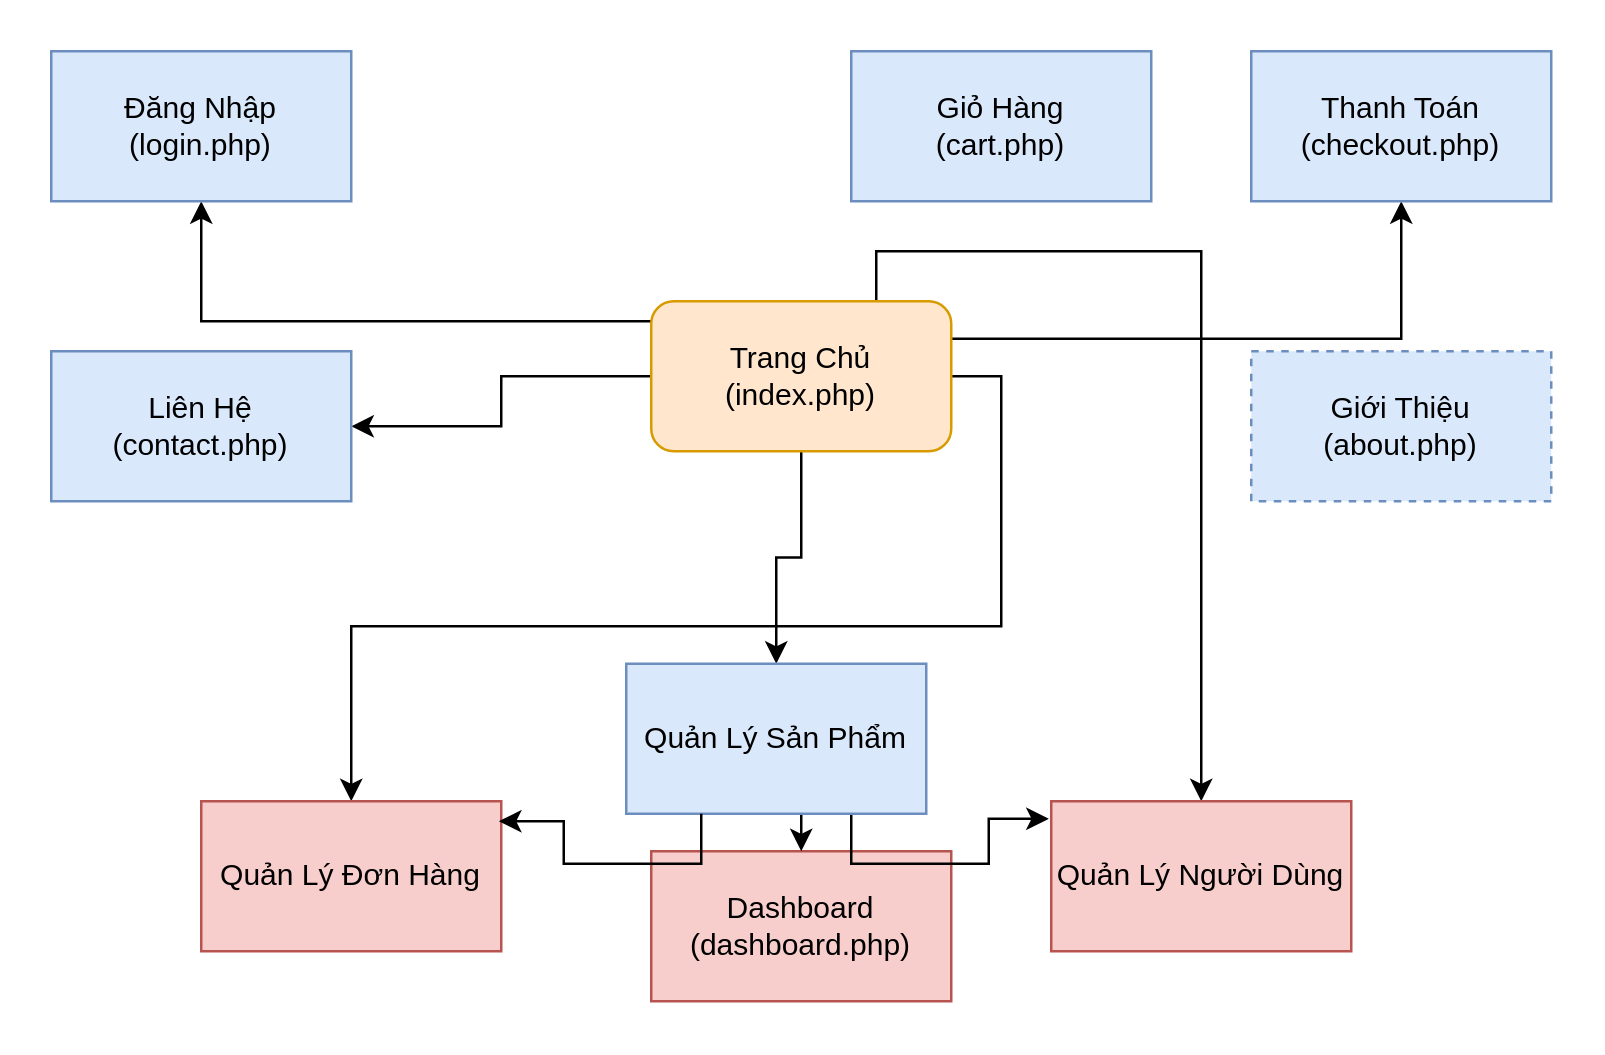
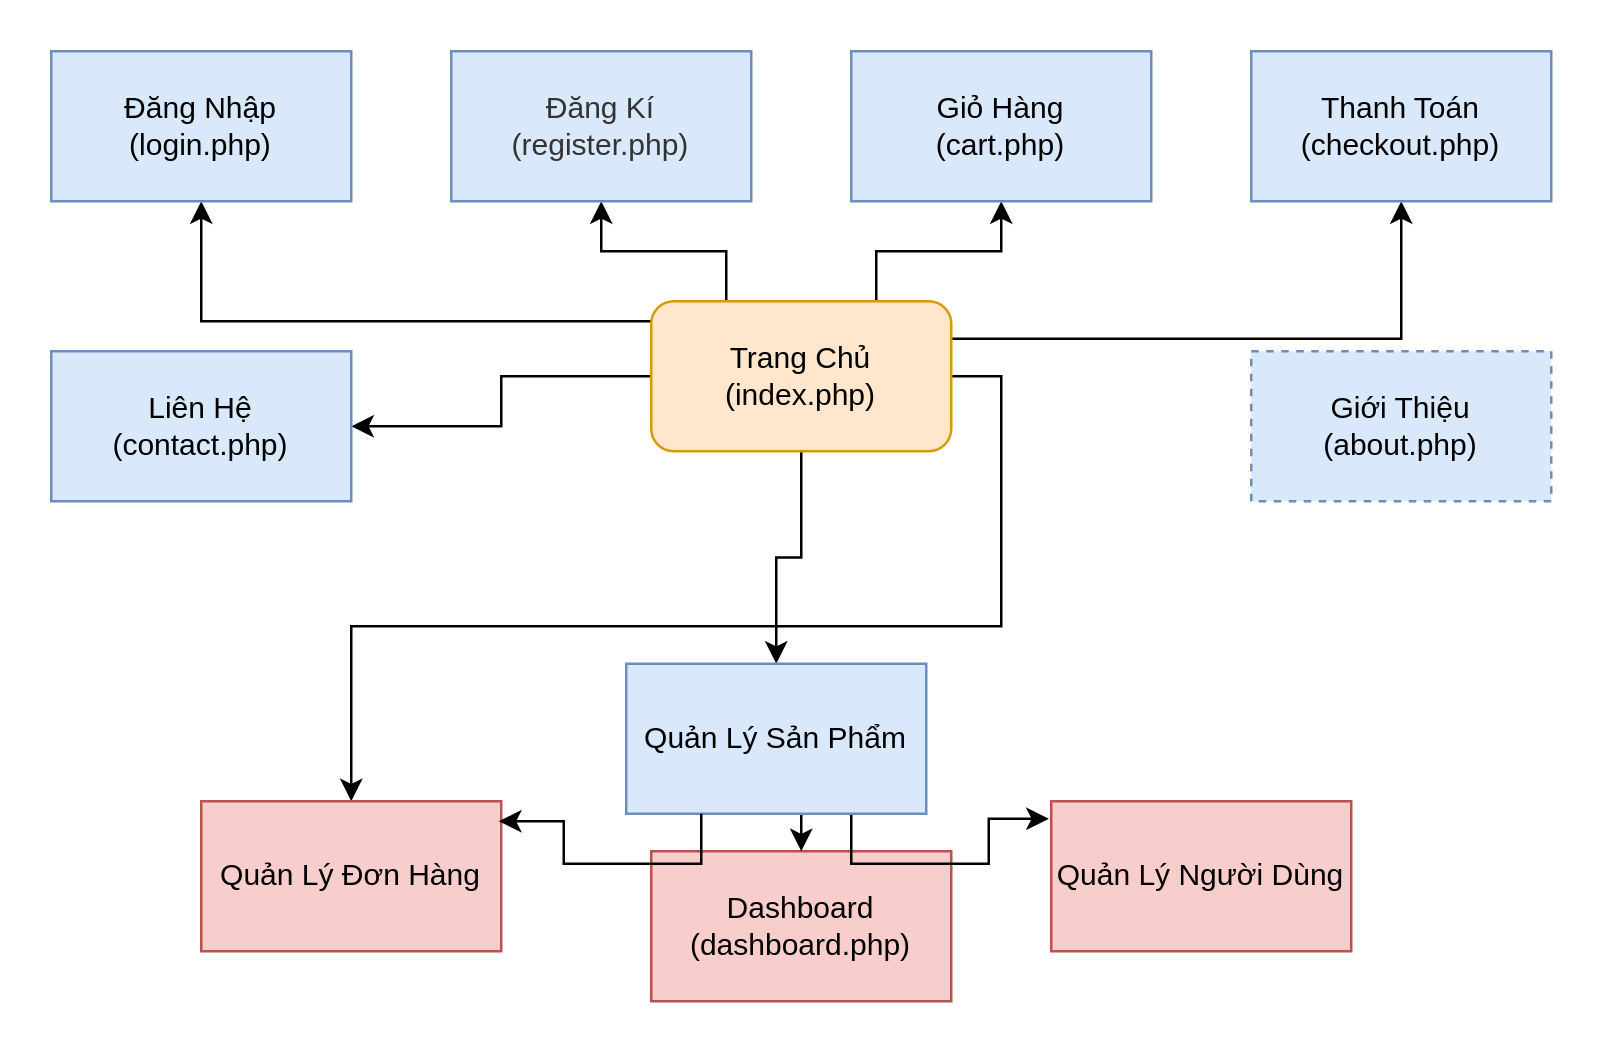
  <mxCell id="0" />
  <mxCell id="1" parent="0" />
  <mxCell id="2" style="edgeStyle=orthogonalEdgeStyle;rounded=0;orthogonalLoop=1;jettySize=auto;html=1;exitX=0.5;exitY=1;exitDx=0;exitDy=0;entryX=0.5;entryY=0;entryDx=0;entryDy=0;" edge="1" parent="1" source="9" target="20"><mxGeometry relative="1" as="geometry" /></mxCell>
  <mxCell id="3" style="edgeStyle=orthogonalEdgeStyle;rounded=0;orthogonalLoop=1;jettySize=auto;html=1;exitX=0;exitY=0.5;exitDx=0;exitDy=0;" edge="1" parent="1" source="9" target="14"><mxGeometry relative="1" as="geometry" /></mxCell>
  <mxCell id="4" style="edgeStyle=orthogonalEdgeStyle;rounded=0;orthogonalLoop=1;jettySize=auto;html=1;exitX=0.008;exitY=0.133;exitDx=0;exitDy=0;entryX=0.5;entryY=1;entryDx=0;entryDy=0;exitPerimeter=0;" edge="1" parent="1" source="9" target="10"><mxGeometry relative="1" as="geometry" /></mxCell>
- <mxCell id="6" style="edgeStyle=orthogonalEdgeStyle;rounded=0;orthogonalLoop=1;jettySize=auto;html=1;exitX=0.75;exitY=0;exitDx=0;exitDy=0;" edge="1" parent="1" source="9" target="21"><mxGeometry relative="1" as="geometry" /></mxCell>
+ <mxCell id="5" style="edgeStyle=orthogonalEdgeStyle;rounded=0;orthogonalLoop=1;jettySize=auto;html=1;exitX=0.25;exitY=0;exitDx=0;exitDy=0;entryX=0.5;entryY=1;entryDx=0;entryDy=0;" edge="1" parent="1" source="9" target="11"><mxGeometry relative="1" as="geometry" /></mxCell>
+ <mxCell id="6" style="edgeStyle=orthogonalEdgeStyle;rounded=0;orthogonalLoop=1;jettySize=auto;html=1;exitX=0.75;exitY=0;exitDx=0;exitDy=0;entryX=0.5;entryY=1;entryDx=0;entryDy=0;" edge="1" parent="1" source="9" target="12"><mxGeometry relative="1" as="geometry" /></mxCell>
  <mxCell id="7" style="edgeStyle=orthogonalEdgeStyle;rounded=0;orthogonalLoop=1;jettySize=auto;html=1;exitX=1;exitY=0.5;exitDx=0;exitDy=0;" edge="1" parent="1" source="9" target="17"><mxGeometry relative="1" as="geometry" /></mxCell>
  <mxCell id="8" style="edgeStyle=orthogonalEdgeStyle;rounded=0;orthogonalLoop=1;jettySize=auto;html=1;exitX=1;exitY=0.25;exitDx=0;exitDy=0;entryX=0.5;entryY=1;entryDx=0;entryDy=0;" edge="1" parent="1" source="9" target="13"><mxGeometry relative="1" as="geometry" /></mxCell>
  <mxCell id="9" value="Trang Chủ&lt;div&gt;(index.php)&lt;/div&gt;" style="rounded=1;whiteSpace=wrap;html=1;fillColor=#ffe6cc;strokeColor=#d79b00;" vertex="1" parent="1"><mxGeometry x="260" y="120" width="120" height="60" as="geometry" /></mxCell>
  <mxCell id="10" value="Đăng Nhập&lt;div&gt;(login.php)&lt;/div&gt;" style="rounded=0;whiteSpace=wrap;html=1;fillColor=#dae8fc;strokeColor=#6c8ebf;" vertex="1" parent="1"><mxGeometry x="20" y="20" width="120" height="60" as="geometry" /></mxCell>
+ <mxCell id="11" value="Đăng Kí&lt;div&gt;(register.php)&lt;/div&gt;" style="rounded=0;whiteSpace=wrap;html=1;fillColor=#dae8fc;fontColor=#333333;strokeColor=#6c8ebf;" vertex="1" parent="1"><mxGeometry x="180" y="20" width="120" height="60" as="geometry" /></mxCell>
  <mxCell id="12" value="Giỏ Hàng&lt;div&gt;(cart.php)&lt;/div&gt;" style="rounded=0;whiteSpace=wrap;html=1;fillColor=#dae8fc;strokeColor=#6c8ebf;" vertex="1" parent="1"><mxGeometry x="340" y="20" width="120" height="60" as="geometry" /></mxCell>
  <mxCell id="13" value="Thanh Toán&lt;div&gt;(checkout.php)&lt;/div&gt;" style="rounded=0;whiteSpace=wrap;html=1;fillColor=#dae8fc;strokeColor=#6c8ebf;" vertex="1" parent="1"><mxGeometry x="500" y="20" width="120" height="60" as="geometry" /></mxCell>
  <mxCell id="14" value="Liên Hệ&lt;div&gt;(contact.php)&lt;/div&gt;" style="rounded=0;whiteSpace=wrap;html=1;fillColor=#dae8fc;strokeColor=#6c8ebf;" vertex="1" parent="1"><mxGeometry x="20" y="140" width="120" height="60" as="geometry" /></mxCell>
  <mxCell id="15" value="Giới Thiệu&lt;div&gt;(about.php)&lt;/div&gt;" style="rounded=0;whiteSpace=wrap;html=1;fillColor=#dae8fc;strokeColor=#6c8ebf;dashed=1;" vertex="1" parent="1"><mxGeometry x="500" y="140" width="120" height="60" as="geometry" /></mxCell>
  <mxCell id="16" value="Dashboard&lt;div&gt;(dashboard.php)&lt;/div&gt;" style="rounded=0;whiteSpace=wrap;html=1;fillColor=#f8cecc;strokeColor=#b85450;" vertex="1" parent="1"><mxGeometry x="260" y="340" width="120" height="60" as="geometry" /></mxCell>
  <mxCell id="17" value="Quản Lý Đơn Hàng" style="rounded=0;whiteSpace=wrap;html=1;fillColor=#f8cecc;strokeColor=#b85450;" vertex="1" parent="1"><mxGeometry x="80" y="320" width="120" height="60" as="geometry" /></mxCell>
  <mxCell id="18" style="edgeStyle=orthogonalEdgeStyle;rounded=0;orthogonalLoop=1;jettySize=auto;html=1;exitX=0.75;exitY=1;exitDx=0;exitDy=0;entryX=-0.008;entryY=0.117;entryDx=0;entryDy=0;entryPerimeter=0;" edge="1" parent="1" source="20" target="21"><mxGeometry relative="1" as="geometry" /></mxCell>
  <mxCell id="19" style="edgeStyle=orthogonalEdgeStyle;rounded=0;orthogonalLoop=1;jettySize=auto;html=1;exitX=0.5;exitY=1;exitDx=0;exitDy=0;entryX=0.5;entryY=0;entryDx=0;entryDy=0;" edge="1" parent="1" source="20" target="16"><mxGeometry relative="1" as="geometry" /></mxCell>
  <mxCell id="20" value="Quản Lý Sản Phẩm" style="rounded=0;whiteSpace=wrap;html=1;fillColor=#dae8fc;strokeColor=#6c8ebf;" vertex="1" parent="1"><mxGeometry x="250" y="265" width="120" height="60" as="geometry" /></mxCell>
  <mxCell id="21" value="Quản Lý Người Dùng" style="rounded=0;whiteSpace=wrap;html=1;fillColor=#f8cecc;strokeColor=#b85450;" vertex="1" parent="1"><mxGeometry x="420" y="320" width="120" height="60" as="geometry" /></mxCell>
  <mxCell id="22" style="edgeStyle=orthogonalEdgeStyle;rounded=0;orthogonalLoop=1;jettySize=auto;html=1;exitX=0.25;exitY=1;exitDx=0;exitDy=0;entryX=0.992;entryY=0.133;entryDx=0;entryDy=0;entryPerimeter=0;strokeColor=default;" edge="1" parent="1" source="20" target="17"><mxGeometry relative="1" as="geometry" /></mxCell>
